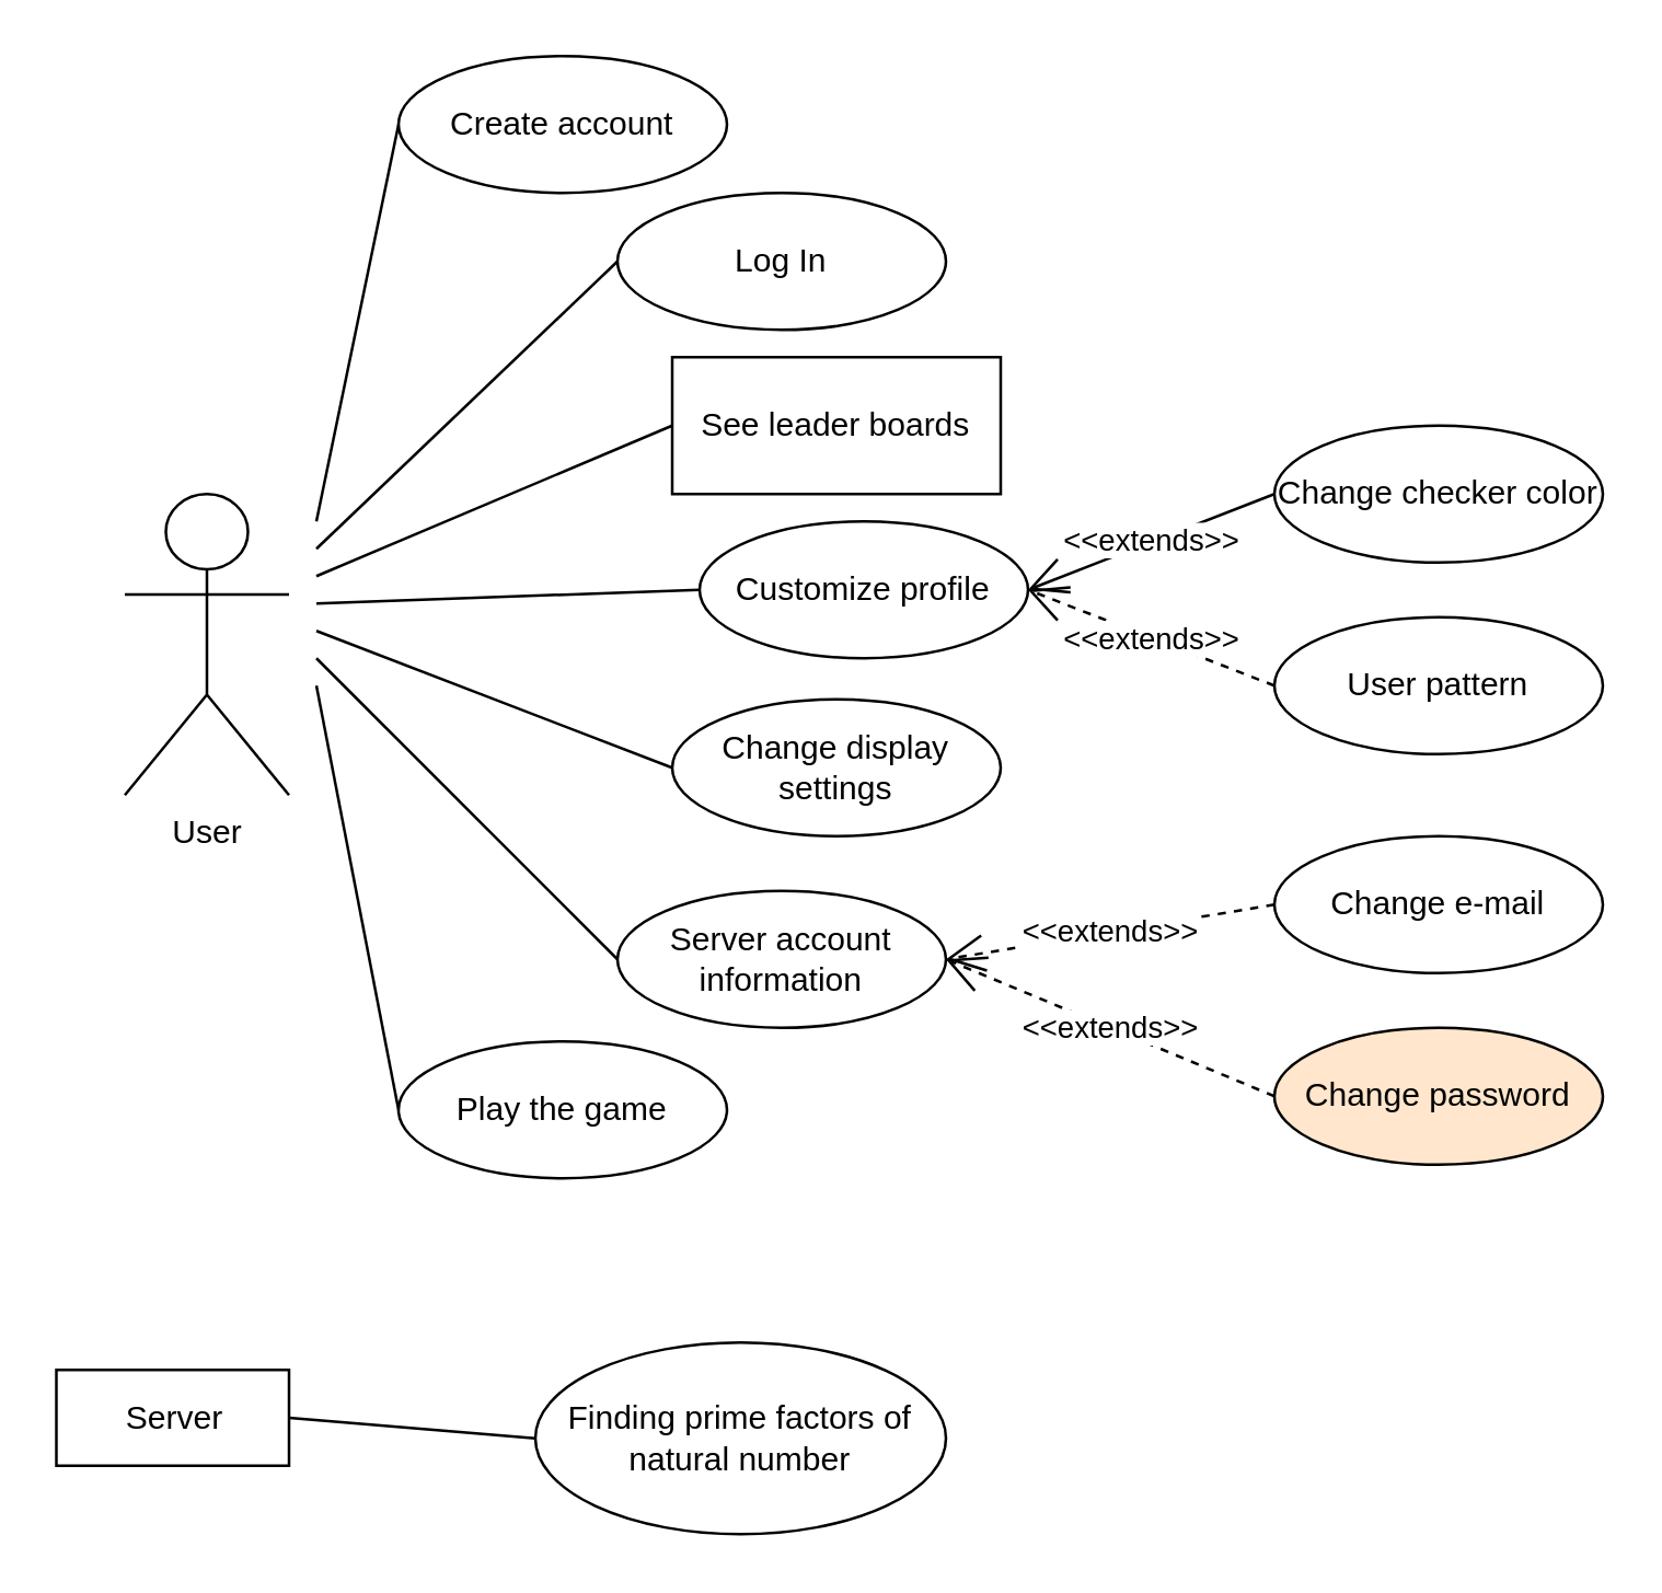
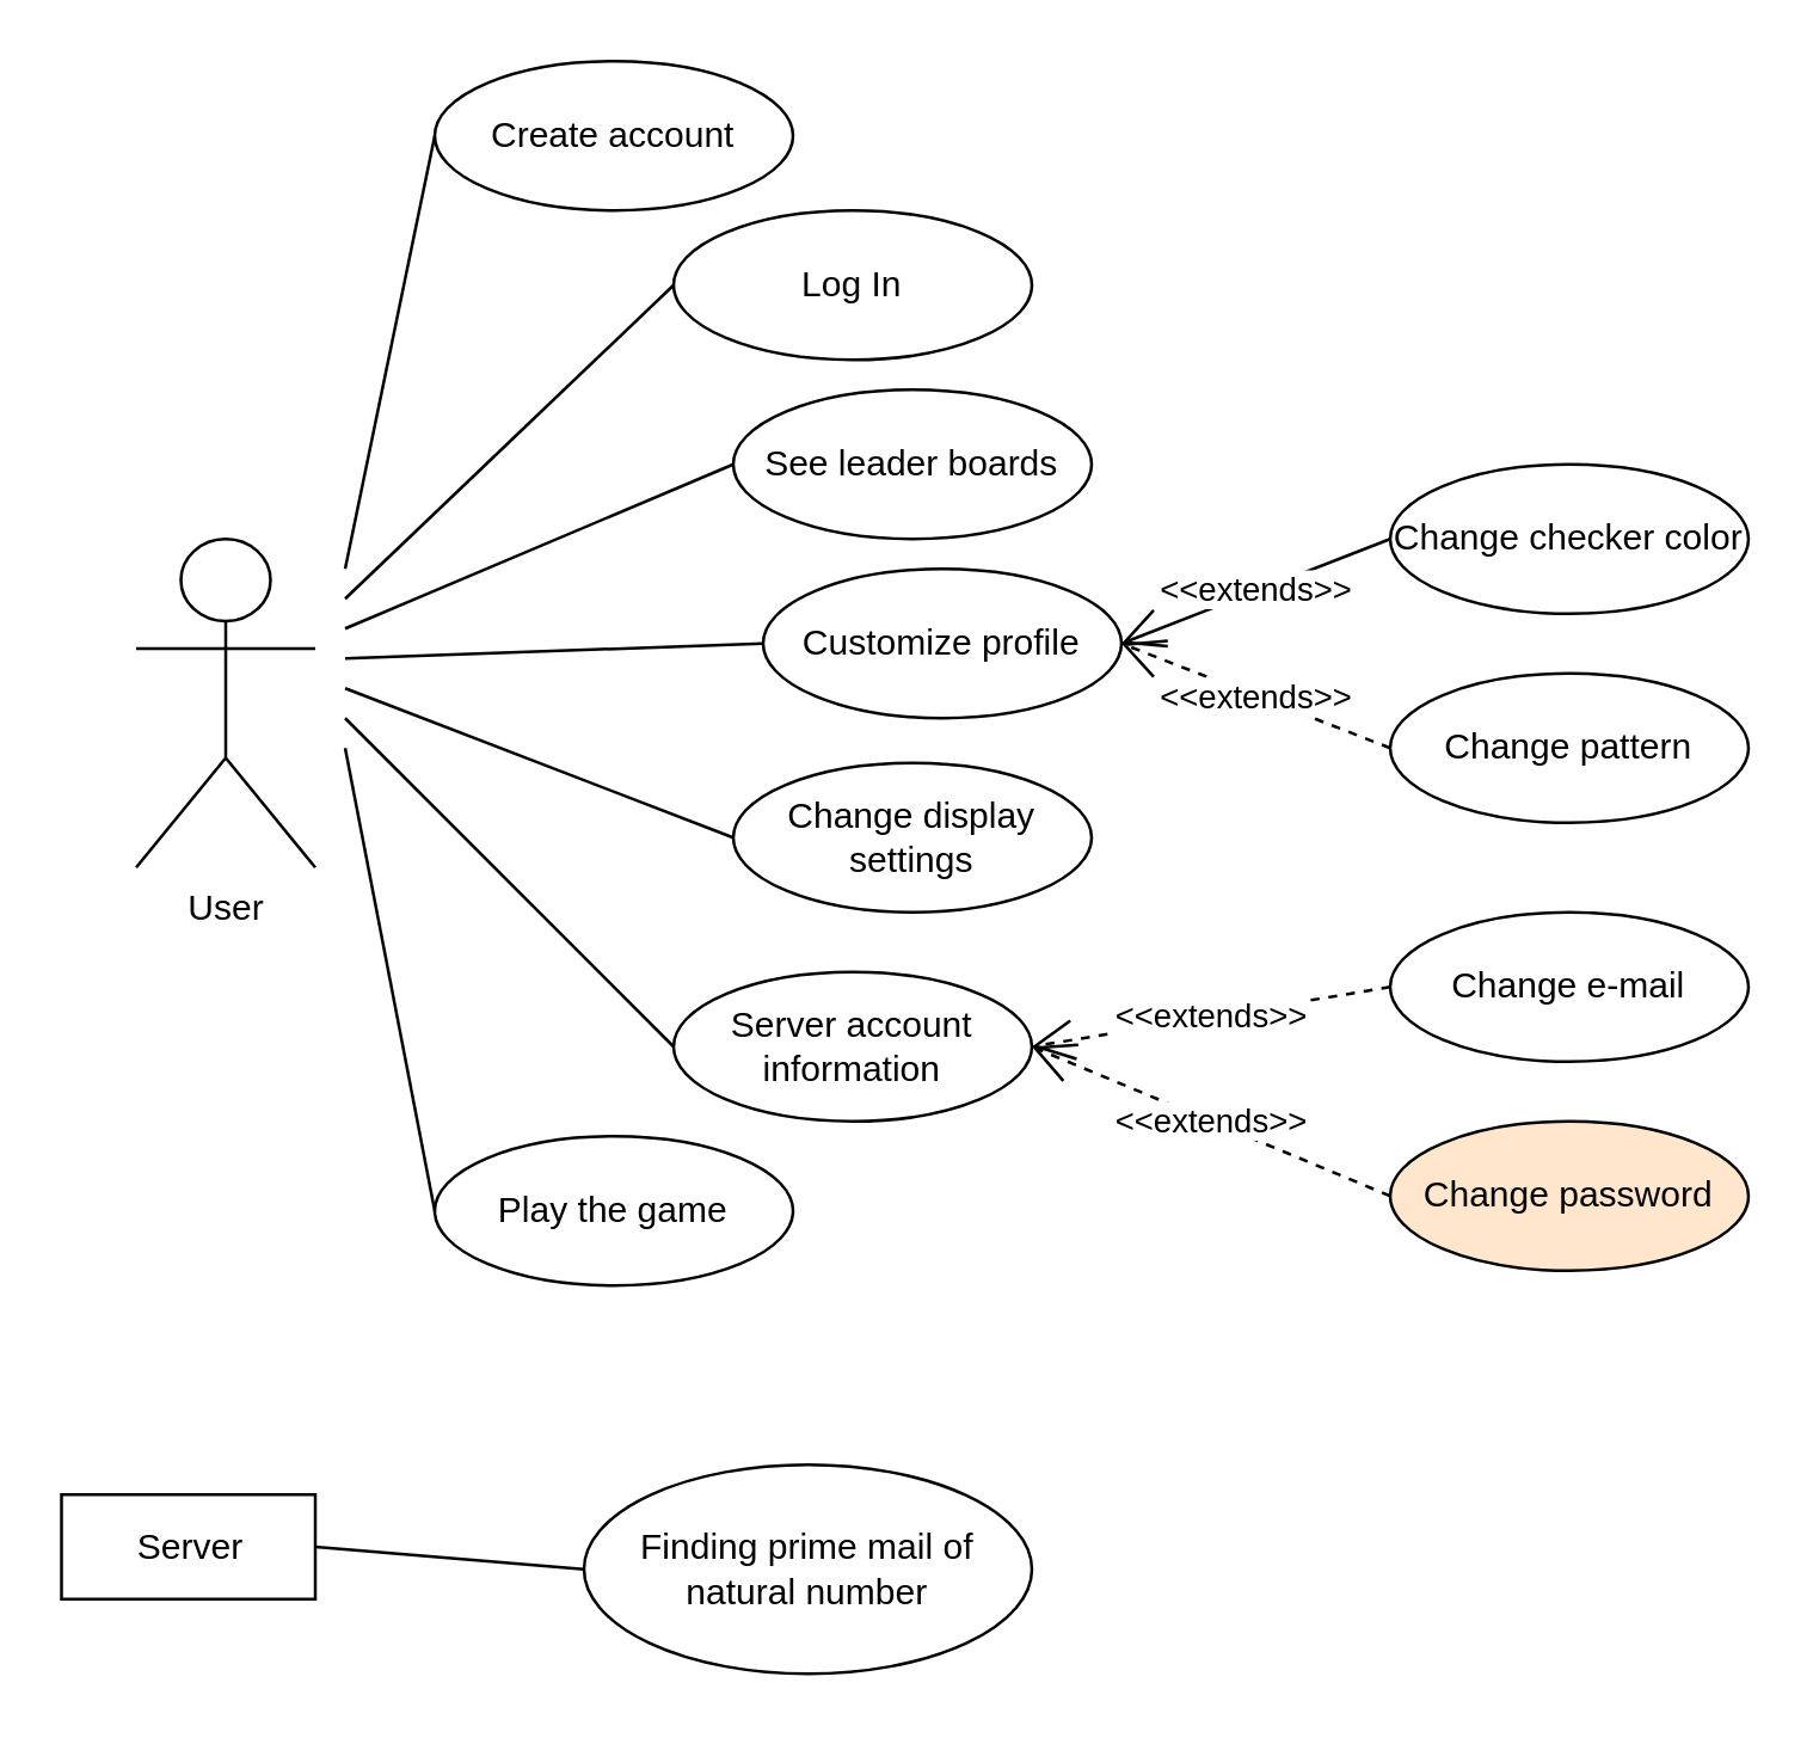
  <mxCell id="0" />
  <mxCell id="1" parent="0" />
  <mxCell id="2" value="User" style="shape=umlActor;verticalLabelPosition=bottom;verticalAlign=top;html=1;outlineConnect=0;" vertex="1" parent="1"><mxGeometry x="45" y="180" width="60" height="110" as="geometry" /></mxCell>
  <mxCell id="3" value="Log In" style="ellipse;whiteSpace=wrap;html=1;" vertex="1" parent="1"><mxGeometry x="225" y="70" width="120" height="50" as="geometry" /></mxCell>
  <mxCell id="4" value="" style="endArrow=none;html=1;entryX=0;entryY=0.5;entryDx=0;entryDy=0;" edge="1" parent="1" target="3"><mxGeometry width="50" height="50" relative="1" as="geometry"><mxPoint x="115" y="200" as="sourcePoint" /><mxPoint x="415" y="260" as="targetPoint" /></mxGeometry></mxCell>
  <mxCell id="5" value="Customize profile" style="ellipse;whiteSpace=wrap;html=1;" vertex="1" parent="1"><mxGeometry x="255" y="190" width="120" height="50" as="geometry" /></mxCell>
- <mxCell id="6" value="See leader boards" style="whiteSpace=wrap;html=1;rounded=0;" vertex="1" parent="1"><mxGeometry x="245" y="130" width="120" height="50" as="geometry" /></mxCell>
+ <mxCell id="6" value="See leader boards" style="ellipse;whiteSpace=wrap;html=1;" vertex="1" parent="1"><mxGeometry x="245" y="130" width="120" height="50" as="geometry" /></mxCell>
  <mxCell id="7" value="Change checker color" style="ellipse;whiteSpace=wrap;html=1;" vertex="1" parent="1"><mxGeometry x="465" y="155" width="120" height="50" as="geometry" /></mxCell>
- <mxCell id="8" value="User pattern" style="ellipse;whiteSpace=wrap;html=1;" vertex="1" parent="1"><mxGeometry x="465" y="225" width="120" height="50" as="geometry" /></mxCell>
+ <mxCell id="8" value="Change pattern" style="ellipse;whiteSpace=wrap;html=1;" vertex="1" parent="1"><mxGeometry x="465" y="225" width="120" height="50" as="geometry" /></mxCell>
  <mxCell id="9" value="&amp;lt;&amp;lt;extends&amp;gt;&amp;gt;" style="endArrow=open;endSize=12;dashed=0;html=1;exitX=0;exitY=0.5;exitDx=0;exitDy=0;entryX=1;entryY=0.5;entryDx=0;entryDy=0;" edge="1" parent="1" source="7" target="5"><mxGeometry width="160" relative="1" as="geometry"><mxPoint x="445" y="125" as="sourcePoint" /><mxPoint x="325" y="125" as="targetPoint" /></mxGeometry></mxCell>
  <mxCell id="10" value="&amp;lt;&amp;lt;extends&amp;gt;&amp;gt;" style="endArrow=open;endSize=12;dashed=1;html=1;exitX=0;exitY=0.5;exitDx=0;exitDy=0;entryX=1;entryY=0.5;entryDx=0;entryDy=0;" edge="1" parent="1" source="8" target="5"><mxGeometry width="160" relative="1" as="geometry"><mxPoint x="455" y="135" as="sourcePoint" /><mxPoint x="335" y="135" as="targetPoint" /></mxGeometry></mxCell>
  <mxCell id="11" value="Change display settings" style="ellipse;whiteSpace=wrap;html=1;" vertex="1" parent="1"><mxGeometry x="245" y="255" width="120" height="50" as="geometry" /></mxCell>
  <mxCell id="12" value="Server account information" style="ellipse;whiteSpace=wrap;html=1;" vertex="1" parent="1"><mxGeometry x="225" y="325" width="120" height="50" as="geometry" /></mxCell>
  <mxCell id="13" value="Change e-mail" style="ellipse;whiteSpace=wrap;html=1;" vertex="1" parent="1"><mxGeometry x="465" y="305" width="120" height="50" as="geometry" /></mxCell>
  <mxCell id="14" value="Change password" style="ellipse;whiteSpace=wrap;html=1;fillColor=#ffe6cc;" vertex="1" parent="1"><mxGeometry x="465" y="375" width="120" height="50" as="geometry" /></mxCell>
  <mxCell id="15" value="&amp;lt;&amp;lt;extends&amp;gt;&amp;gt;" style="endArrow=open;endSize=12;dashed=1;html=1;exitX=0;exitY=0.5;exitDx=0;exitDy=0;entryX=1;entryY=0.5;entryDx=0;entryDy=0;" edge="1" parent="1" source="14" target="12"><mxGeometry width="160" relative="1" as="geometry"><mxPoint x="535" y="265" as="sourcePoint" /><mxPoint x="375" y="245" as="targetPoint" /></mxGeometry></mxCell>
  <mxCell id="16" value="&amp;lt;&amp;lt;extends&amp;gt;&amp;gt;" style="endArrow=open;endSize=12;dashed=1;html=1;exitX=0;exitY=0.5;exitDx=0;exitDy=0;entryX=1;entryY=0.5;entryDx=0;entryDy=0;" edge="1" parent="1" source="13" target="12"><mxGeometry width="160" relative="1" as="geometry"><mxPoint x="535" y="195" as="sourcePoint" /><mxPoint x="375" y="245" as="targetPoint" /></mxGeometry></mxCell>
  <mxCell id="17" value="Play the game" style="ellipse;whiteSpace=wrap;html=1;" vertex="1" parent="1"><mxGeometry x="145" y="380" width="120" height="50" as="geometry" /></mxCell>
  <mxCell id="18" value="" style="endArrow=none;html=1;entryX=0;entryY=0.5;entryDx=0;entryDy=0;" edge="1" parent="1" target="6"><mxGeometry width="50" height="50" relative="1" as="geometry"><mxPoint x="115" y="210" as="sourcePoint" /><mxPoint x="155" y="105" as="targetPoint" /></mxGeometry></mxCell>
  <mxCell id="19" value="" style="endArrow=none;html=1;entryX=0;entryY=0.5;entryDx=0;entryDy=0;" edge="1" parent="1" target="5"><mxGeometry width="50" height="50" relative="1" as="geometry"><mxPoint x="115" y="220" as="sourcePoint" /><mxPoint x="235" y="165" as="targetPoint" /></mxGeometry></mxCell>
  <mxCell id="20" value="" style="endArrow=none;html=1;entryX=0;entryY=0.5;entryDx=0;entryDy=0;" edge="1" parent="1" target="11"><mxGeometry width="50" height="50" relative="1" as="geometry"><mxPoint x="115" y="230" as="sourcePoint" /><mxPoint x="255" y="225" as="targetPoint" /></mxGeometry></mxCell>
  <mxCell id="21" value="" style="endArrow=none;html=1;entryX=0;entryY=0.5;entryDx=0;entryDy=0;" edge="1" parent="1" target="12"><mxGeometry width="50" height="50" relative="1" as="geometry"><mxPoint x="115" y="240" as="sourcePoint" /><mxPoint x="265" y="235" as="targetPoint" /></mxGeometry></mxCell>
  <mxCell id="22" value="" style="endArrow=none;html=1;entryX=0;entryY=0.5;entryDx=0;entryDy=0;" edge="1" parent="1" target="17"><mxGeometry width="50" height="50" relative="1" as="geometry"><mxPoint x="115" y="250" as="sourcePoint" /><mxPoint x="275" y="245" as="targetPoint" /></mxGeometry></mxCell>
  <mxCell id="23" value="Server" style="html=1;" vertex="1" parent="1"><mxGeometry x="20" y="500" width="85" height="35" as="geometry" /></mxCell>
- <mxCell id="24" value="Finding prime factors of natural number" style="ellipse;whiteSpace=wrap;html=1;" vertex="1" parent="1"><mxGeometry x="195" y="490" width="150" height="70" as="geometry" /></mxCell>
+ <mxCell id="24" value="Finding prime mail of natural number" style="ellipse;whiteSpace=wrap;html=1;" vertex="1" parent="1"><mxGeometry x="195" y="490" width="150" height="70" as="geometry" /></mxCell>
  <mxCell id="25" value="" style="endArrow=none;html=1;entryX=0;entryY=0.5;entryDx=0;entryDy=0;exitX=1;exitY=0.5;exitDx=0;exitDy=0;" edge="1" parent="1" source="23" target="24"><mxGeometry width="50" height="50" relative="1" as="geometry"><mxPoint x="125" y="260" as="sourcePoint" /><mxPoint x="155" y="425" as="targetPoint" /></mxGeometry></mxCell>
  <mxCell id="26" value="Create account" style="ellipse;whiteSpace=wrap;html=1;" vertex="1" parent="1"><mxGeometry x="145" y="20" width="120" height="50" as="geometry" /></mxCell>
  <mxCell id="27" value="" style="endArrow=none;html=1;entryX=0;entryY=0.5;entryDx=0;entryDy=0;" edge="1" parent="1" target="26"><mxGeometry width="50" height="50" relative="1" as="geometry"><mxPoint x="115" y="190" as="sourcePoint" /><mxPoint x="155" y="415" as="targetPoint" /></mxGeometry></mxCell>
